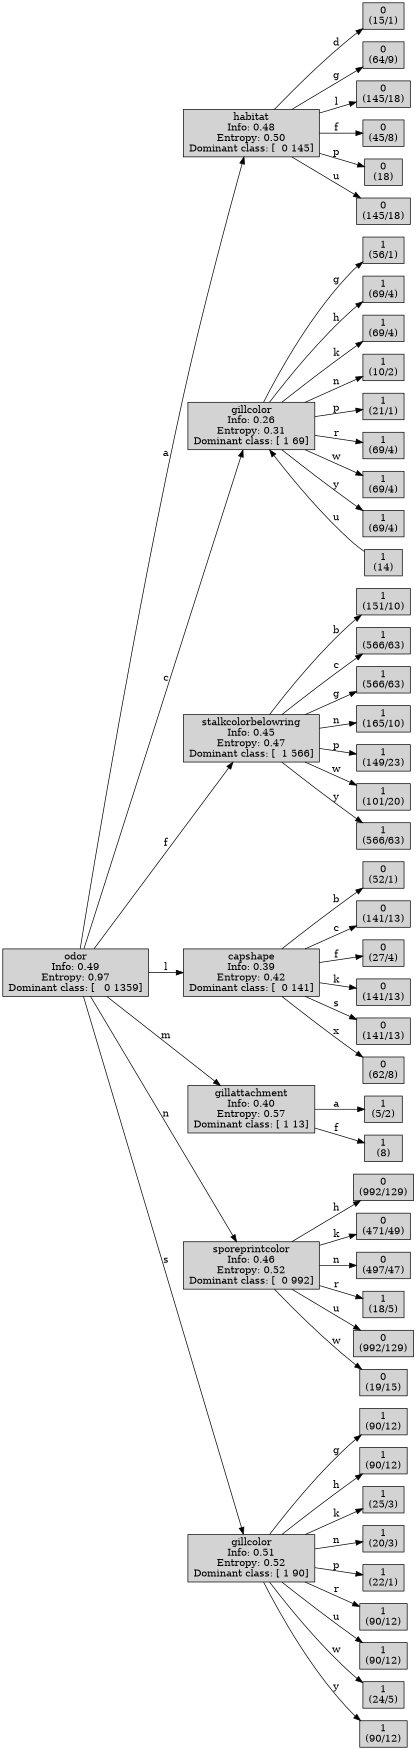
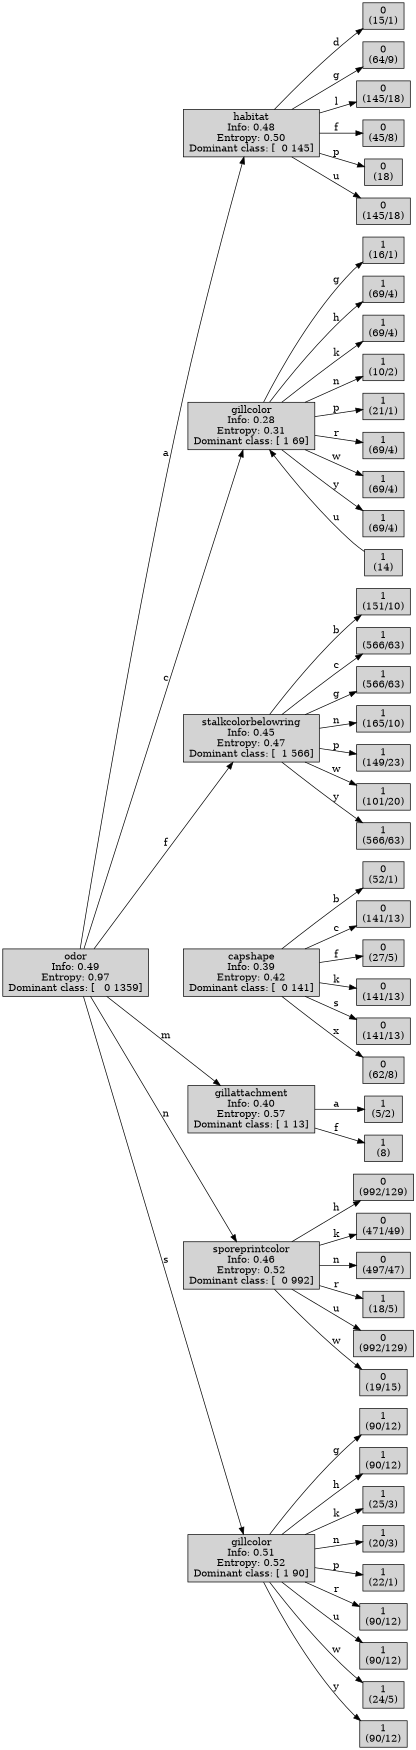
  digraph {
    rankdir=LR
    node [shape=box style=filled weight=3]
    n1 [label="odor\nInfo: 0.49\nEntropy: 0.97\nDominant class: [   0 1359]\n" weight=1]
    n2 [label="habitat\nInfo: 0.48\nEntropy: 0.50\nDominant class: [  0 145]\n" weight=2]
-   n3 [label="gillcolor\nInfo: 0.26\nEntropy: 0.31\nDominant class: [ 1 69]\n" weight=2]
+   n3 [label="gillcolor\nInfo: 0.28\nEntropy: 0.31\nDominant class: [ 1 69]\n" weight=2]
    n4 [label="stalkcolorbelowring\nInfo: 0.45\nEntropy: 0.47\nDominant class: [  1 566]\n" weight=2]
    n5 [label="capshape\nInfo: 0.39\nEntropy: 0.42\nDominant class: [  0 141]\n" weight=2]
    n6 [label="gillattachment\nInfo: 0.40\nEntropy: 0.57\nDominant class: [ 1 13]\n" weight=2]
    n7 [label="sporeprintcolor\nInfo: 0.46\nEntropy: 0.52\nDominant class: [  0 992]\n" weight=2]
    n8 [label="gillcolor\nInfo: 0.51\nEntropy: 0.52\nDominant class: [ 1 90]\n" weight=2]
    n9 [label="0\n(15/1)\n"]
    n10 [label="0\n(64/9)\n"]
    n11 [label="0\n(145/18)\n"]
    n12 [label="0\n(45/8)\n"]
    n13 [label="0\n(18)\n"]
    n14 [label="0\n(145/18)\n"]
-   n15 [label="1\n(56/1)\n"]
+   n15 [label="1\n(16/1)\n"]
    n16 [label="1\n(69/4)\n"]
    n17 [label="1\n(69/4)\n"]
    n18 [label="1\n(10/2)\n"]
    n19 [label="1\n(21/1)\n"]
    n20 [label="1\n(69/4)\n"]
    n21 [label="1\n(14)\n"]
    n22 [label="1\n(69/4)\n"]
    n23 [label="1\n(69/4)\n"]
    n24 [label="1\n(151/10)\n"]
    n25 [label="1\n(566/63)\n"]
    n26 [label="1\n(566/63)\n"]
    n27 [label="1\n(165/10)\n"]
    n28 [label="1\n(149/23)\n"]
    n29 [label="1\n(101/20)\n"]
    n30 [label="1\n(566/63)\n"]
    n31 [label="0\n(52/1)\n"]
    n32 [label="0\n(141/13)\n"]
-   n33 [label="0\n(27/4)\n"]
+   n33 [label="0\n(27/5)\n"]
    n34 [label="0\n(141/13)\n"]
    n35 [label="0\n(141/13)\n"]
    n36 [label="0\n(62/8)\n"]
    n37 [label="1\n(5/2)\n"]
    n38 [label="1\n(8)\n"]
    n39 [label="0\n(992/129)\n"]
    n40 [label="0\n(471/49)\n"]
    n41 [label="0\n(497/47)\n"]
    n42 [label="1\n(18/5)\n"]
    n43 [label="0\n(992/129)\n"]
    n44 [label="0\n(19/15)\n"]
    n45 [label="1\n(90/12)\n"]
    n46 [label="1\n(90/12)\n"]
    n47 [label="1\n(25/3)\n"]
    n48 [label="1\n(20/3)\n"]
    n49 [label="1\n(22/1)\n"]
    n50 [label="1\n(90/12)\n"]
    n51 [label="1\n(90/12)\n"]
    n52 [label="1\n(24/5)\n"]
    n53 [label="1\n(90/12)\n"]
    subgraph sub_1 {
      rank=same
      n1
    }
    subgraph sub_2 {
      rank=same
      n2
      n3
      n4
      n5
      n6
      n7
      n8
    }
    subgraph sub_3 {
      rank=same
      n9
      n10
      n11
      n12
      n13
      n14
      n15
      n16
      n17
      n18
      n19
      n20
      n21
      n22
      n23
      n24
      n25
      n26
      n27
      n28
      n29
      n30
      n31
      n32
      n33
      n34
      n35
      n36
      n37
      n38
      n39
      n40
      n41
      n42
      n43
      n44
      n45
      n46
      n47
      n48
      n49
      n50
      n51
      n52
      n53
    }
    n1 -> n2 [label=a]
    n1 -> n3 [label=c]
    n1 -> n4 [label=f]
-   n1 -> n5 [label=l]
    n1 -> n6 [label=m]
    n1 -> n7 [label=n]
    n1 -> n8 [label=s]
    n2 -> n9 [label=d]
    n2 -> n10 [label=g]
    n2 -> n11 [label=l]
    n2 -> n12 [label=f]
    n2 -> n13 [label=p]
    n2 -> n14 [label=u]
    n3 -> n15 [label=g]
    n3 -> n16 [label=h]
    n3 -> n17 [label=k]
    n3 -> n18 [label=n]
    n3 -> n19 [label=p]
    n3 -> n20 [label=r]
    n3 -> n22 [label=w]
    n3 -> n23 [label=y]
    n4 -> n24 [label=b]
    n4 -> n25 [label=c]
    n4 -> n26 [label=g]
    n4 -> n27 [label=n]
    n4 -> n28 [label=p]
    n4 -> n29 [label=w]
    n4 -> n30 [label=y]
    n5 -> n31 [label=b]
    n5 -> n32 [label=c]
    n5 -> n33 [label=f]
    n5 -> n34 [label=k]
    n5 -> n35 [label=s]
    n5 -> n36 [label=x]
    n6 -> n37 [label=a]
    n6 -> n38 [label=f]
    n7 -> n39 [label=h]
    n7 -> n40 [label=k]
    n7 -> n41 [label=n]
    n7 -> n42 [label=r]
    n7 -> n43 [label=u]
    n7 -> n44 [label=w]
    n8 -> n45 [label=g]
    n8 -> n46 [label=h]
    n8 -> n47 [label=k]
    n8 -> n48 [label=n]
    n8 -> n49 [label=p]
    n8 -> n50 [label=r]
    n8 -> n51 [label=u]
    n8 -> n52 [label=w]
    n8 -> n53 [label=y]
    n21 -> n3 [label=u]
  }
